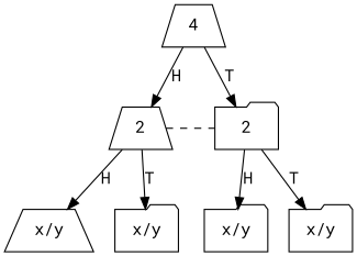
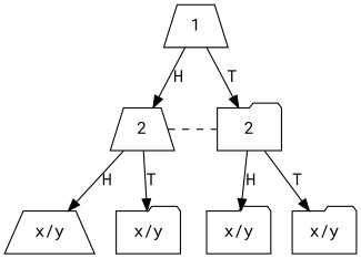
  digraph {
    fontname="Roboto Mono"
    node [shape=folder fontname="Roboto Mono"]
    edge [fontname="Roboto Mono"]
-   n1 [label=4 shape=trapezium]
+   n1 [label=1 shape=trapezium]
    n2 [label=2 shape=trapezium]
    n3 [label=2]
    n4 [label="x/y" shape=trapezium]
    n5 [label="x/y"]
    n6 [label="x/y"]
    n7 [label="x/y"]
    subgraph sub_1 {
      rank=same
      n1
    }
    subgraph sub_2 {
      rank=same
      n2
      n3
    }
    subgraph sub_3 {
      rank=same
      n4
      n5
      n6
      n7
    }
    n1 -> n2 [label=H]
    n1 -> n3 [label=T]
    n2 -> n3 [arrowhead=none style=dashed]
    n2 -> n4 [label=H]
    n2 -> n5 [label=T]
    n3 -> n6 [label=H]
    n3 -> n7 [label=T]
  }
